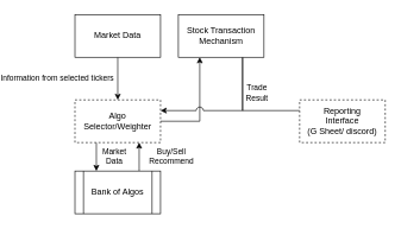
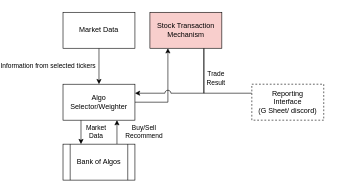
  <mxCell id="0" />
  <mxCell id="1" parent="0" />
  <mxCell id="2" value="&lt;div&gt;Information from selected tickers&lt;/div&gt;" style="edgeStyle=orthogonalEdgeStyle;rounded=0;orthogonalLoop=1;jettySize=auto;html=1;exitX=0.5;exitY=1;exitDx=0;exitDy=0;entryX=0.5;entryY=0;entryDx=0;entryDy=0;" edge="1" parent="1" source="3" target="6"><mxGeometry y="-85" relative="1" as="geometry"><mxPoint as="offset" /></mxGeometry></mxCell>
  <mxCell id="3" value="Market Data" style="rounded=0;whiteSpace=wrap;html=1;" vertex="1" parent="1"><mxGeometry x="20" y="20" width="120" height="60" as="geometry" /></mxCell>
  <mxCell id="4" value="Market&lt;br&gt;Data" style="edgeStyle=orthogonalEdgeStyle;rounded=0;orthogonalLoop=1;jettySize=auto;html=1;exitX=0.25;exitY=1;exitDx=0;exitDy=0;entryX=0.25;entryY=0;entryDx=0;entryDy=0;" edge="1" parent="1" source="6" target="8"><mxGeometry y="25" relative="1" as="geometry"><mxPoint as="offset" /></mxGeometry></mxCell>
  <mxCell id="5" style="edgeStyle=orthogonalEdgeStyle;rounded=0;orthogonalLoop=1;jettySize=auto;html=1;exitX=1;exitY=0.5;exitDx=0;exitDy=0;entryX=0.25;entryY=1;entryDx=0;entryDy=0;" edge="1" parent="1" source="6" target="11"><mxGeometry relative="1" as="geometry" /></mxCell>
- <mxCell id="6" value="Algo Selector/Weighter" style="rounded=0;whiteSpace=wrap;html=1;dashed=1;" vertex="1" parent="1"><mxGeometry x="20" y="140" width="120" height="60" as="geometry" /></mxCell>
+ <mxCell id="6" value="Algo Selector/Weighter" style="rounded=0;whiteSpace=wrap;html=1;" vertex="1" parent="1"><mxGeometry x="20" y="140" width="120" height="60" as="geometry" /></mxCell>
  <mxCell id="7" value="Buy/Sell&lt;br&gt;Recommend" style="edgeStyle=orthogonalEdgeStyle;rounded=0;orthogonalLoop=1;jettySize=auto;html=1;exitX=0.75;exitY=0;exitDx=0;exitDy=0;entryX=0.75;entryY=1;entryDx=0;entryDy=0;" edge="1" parent="1" source="8" target="6"><mxGeometry y="-45" relative="1" as="geometry"><mxPoint as="offset" /></mxGeometry></mxCell>
  <mxCell id="8" value="Bank of Algos" style="shape=process;whiteSpace=wrap;html=1;backgroundOutline=1;" vertex="1" parent="1"><mxGeometry x="20" y="240" width="120" height="60" as="geometry" /></mxCell>
  <mxCell id="9" value="Trade&lt;br&gt;Result" style="edgeStyle=orthogonalEdgeStyle;rounded=0;orthogonalLoop=1;jettySize=auto;html=1;exitX=0.75;exitY=1;exitDx=0;exitDy=0;entryX=0;entryY=0.25;entryDx=0;entryDy=0;endArrow=none;" edge="1" parent="1" source="11" target="12"><mxGeometry x="-0.355" y="20" relative="1" as="geometry"><mxPoint as="offset" /></mxGeometry></mxCell>
  <mxCell id="10" style="edgeStyle=orthogonalEdgeStyle;rounded=0;orthogonalLoop=1;jettySize=auto;html=1;exitX=0.75;exitY=1;exitDx=0;exitDy=0;entryX=1;entryY=0.25;entryDx=0;entryDy=0;jumpStyle=arc;jumpSize=10;" edge="1" parent="1" source="11" target="6"><mxGeometry relative="1" as="geometry" /></mxCell>
- <mxCell id="11" value="Stock Transaction&lt;br&gt;Mechanism" style="rounded=0;whiteSpace=wrap;html=1;" vertex="1" parent="1"><mxGeometry x="165" y="20" width="120" height="60" as="geometry" /></mxCell>
+ <mxCell id="11" value="Stock Transaction&lt;br&gt;Mechanism" style="rounded=0;whiteSpace=wrap;html=1;fillColor=#f8cecc;" vertex="1" parent="1"><mxGeometry x="165" y="20" width="120" height="60" as="geometry" /></mxCell>
  <mxCell id="12" value="Reporting&lt;br&gt;Interface&lt;br&gt;(G Sheet/ discord)" style="rounded=0;whiteSpace=wrap;html=1;dashed=1;" vertex="1" parent="1"><mxGeometry x="335" y="140" width="120" height="60" as="geometry" /></mxCell>
